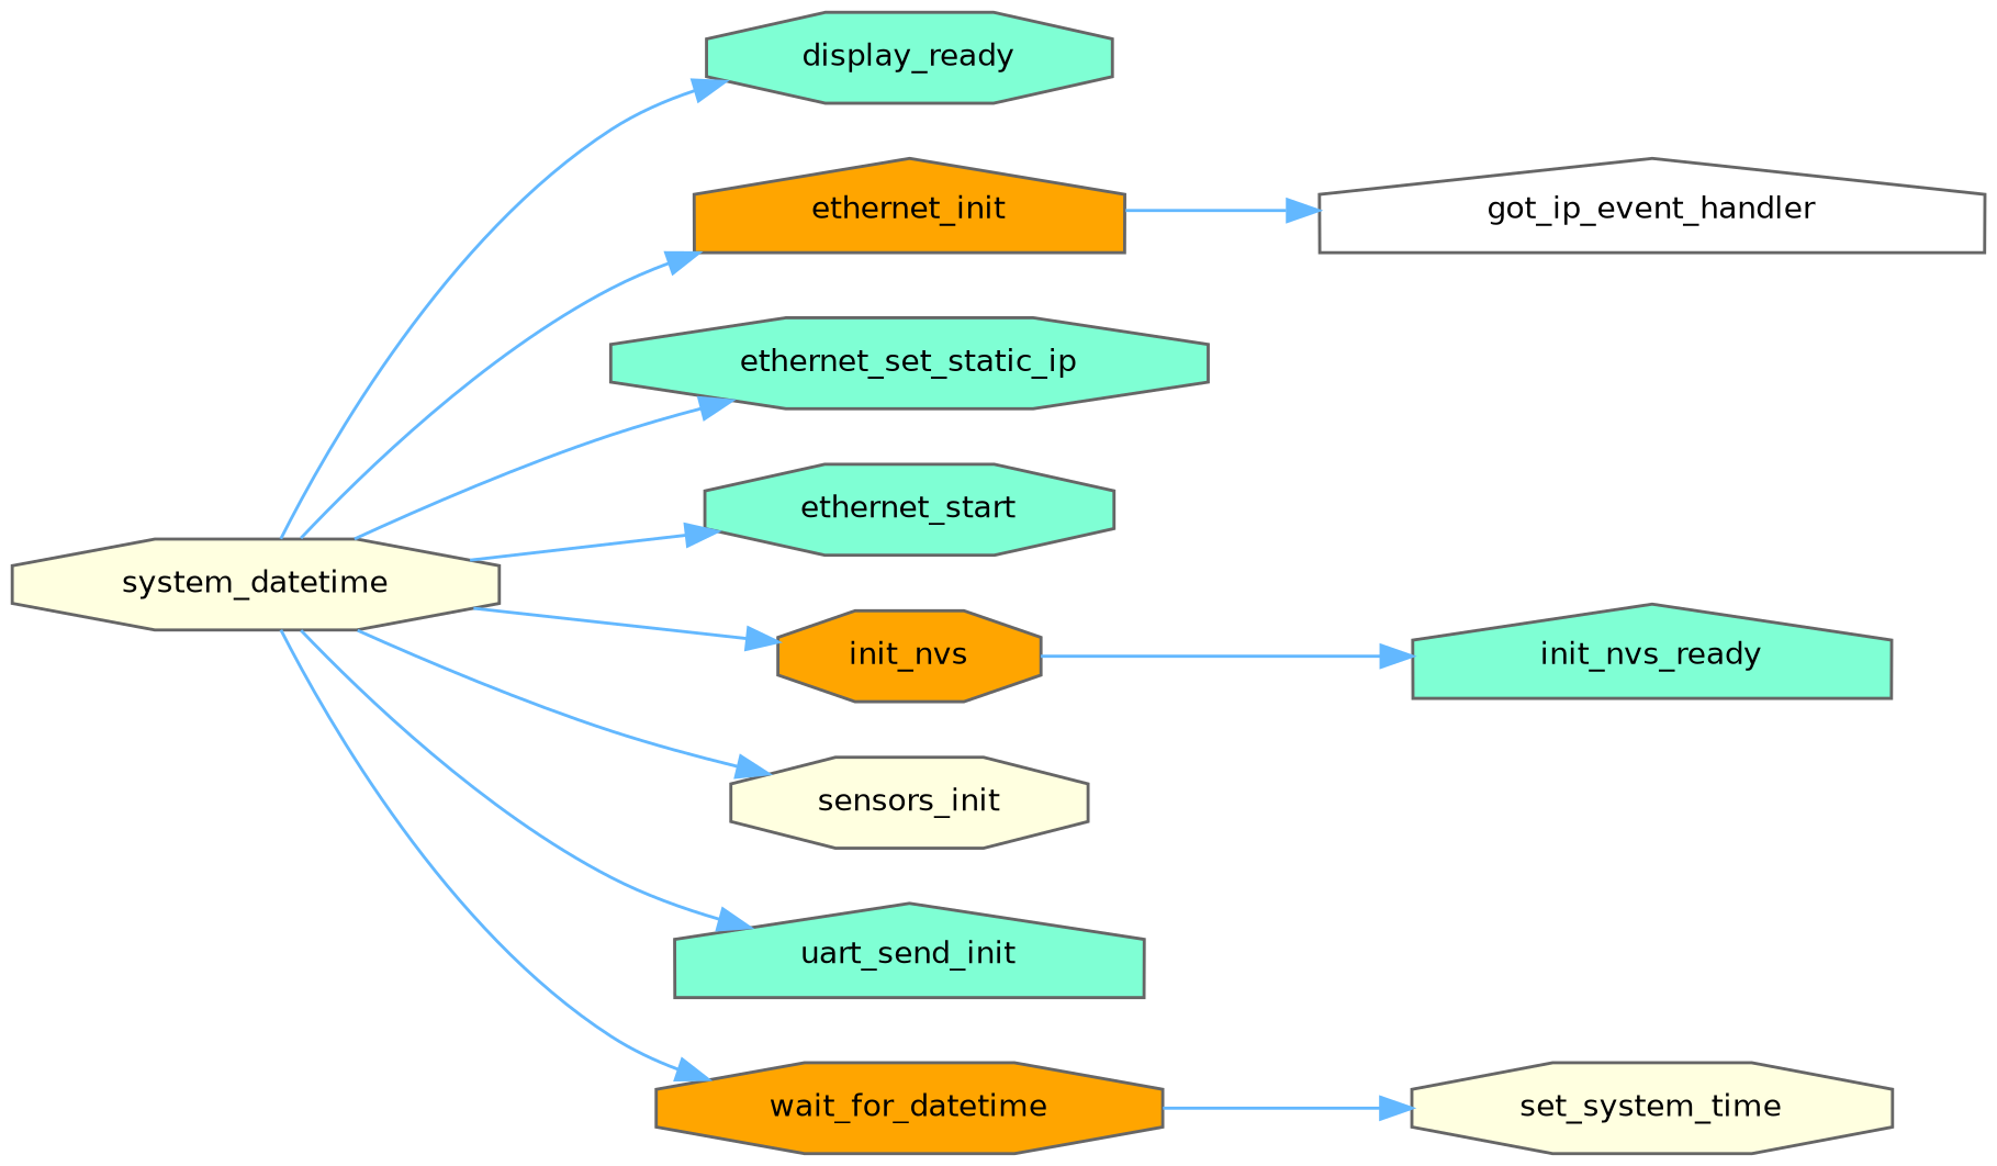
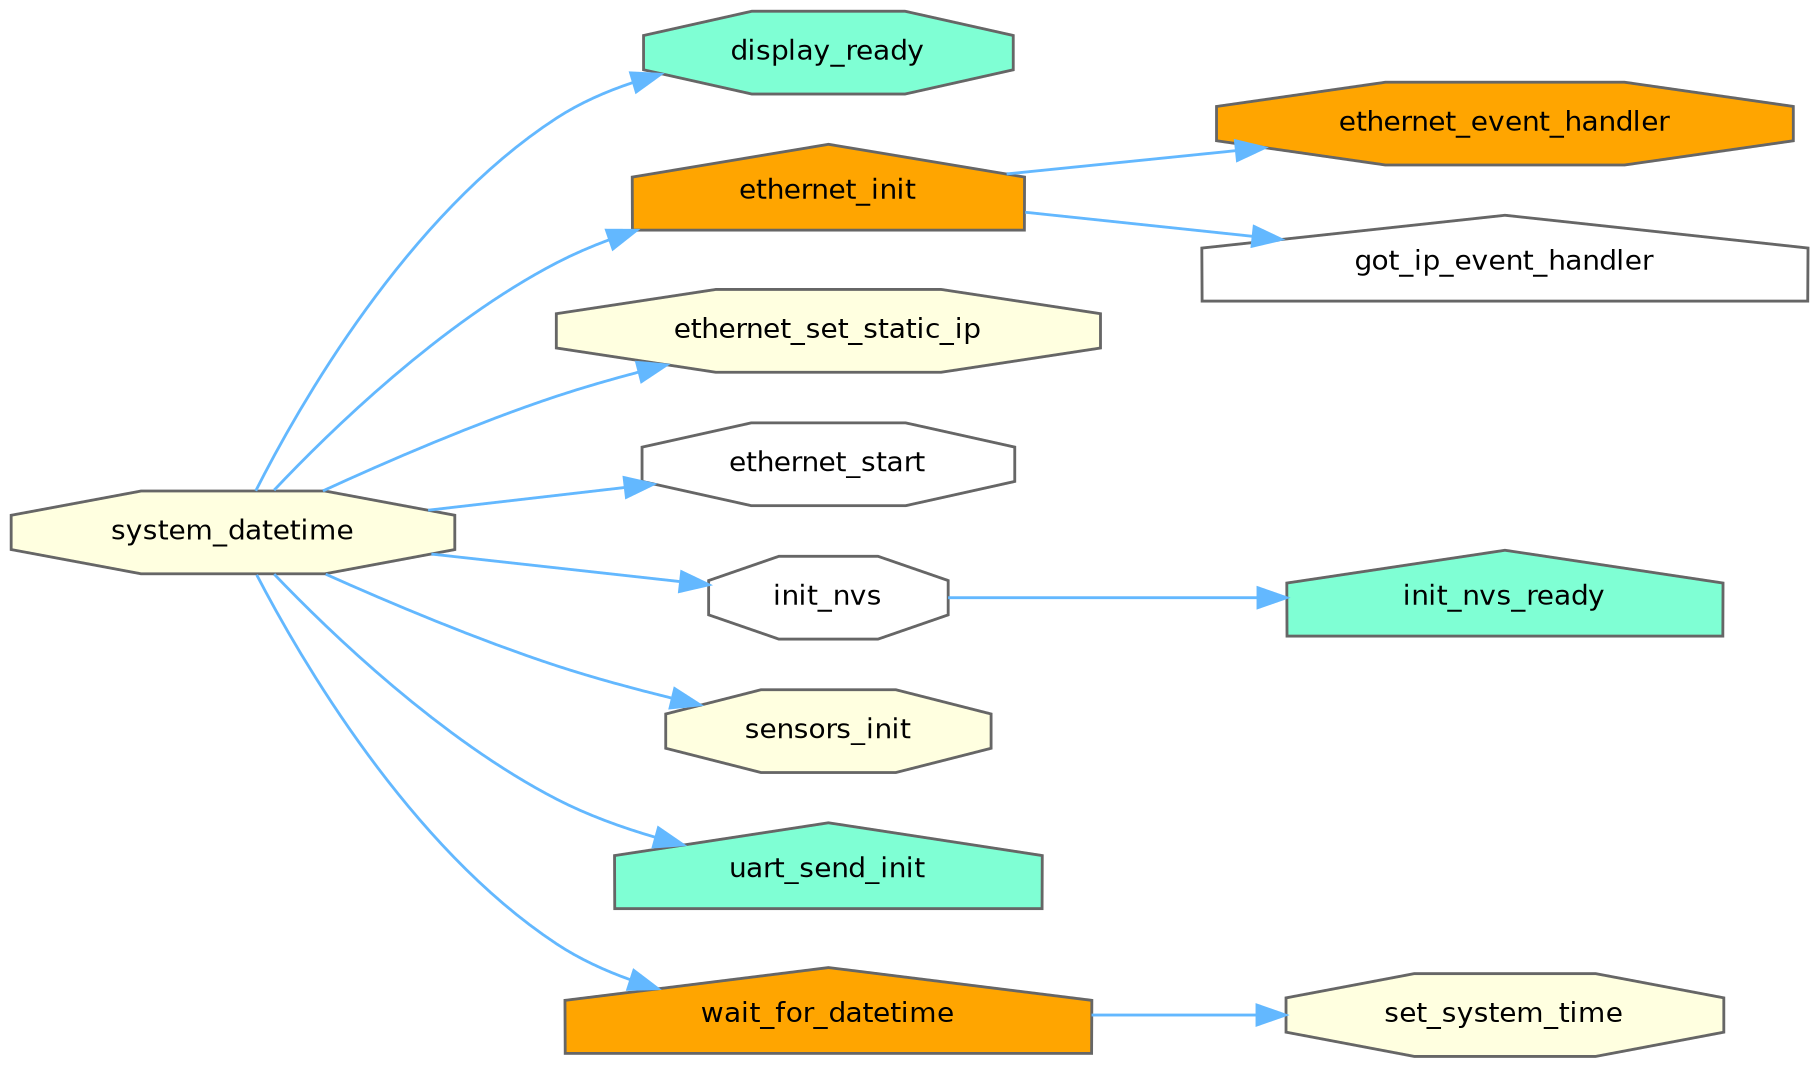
  digraph {
    rankdir=LR
    node [color=grey40 fillcolor=lightyellow fontname=Helvetica fontsize=10 shape=octagon style=filled]
    edge [color=steelblue1 fontname=Helvetica fontsize=10 labelfontname=Helvetica labelfontsize=10 style=solid]
    n1 [color=gray40 fontcolor=black height=0.2 label=system_datetime width=0.4]
    n2 [fillcolor=aquamarine height=0.2 label=display_ready width=0.4]
    n3 [fillcolor=orange height=0.2 label=ethernet_init shape=house width=0.4]
-   n4 [fillcolor=aquamarine height=0.2 label=ethernet_set_static_ip width=0.4]
-   n5 [fillcolor=aquamarine height=0.2 label=ethernet_start width=0.4]
-   n6 [fillcolor=orange height=0.2 label=init_nvs width=0.4]
+   n4 [height=0.2 label=ethernet_set_static_ip width=0.4]
+   n5 [fillcolor=white height=0.2 label=ethernet_start width=0.4]
+   n6 [fillcolor=white height=0.2 label=init_nvs width=0.4]
    n7 [height=0.2 label=sensors_init width=0.4]
    n8 [fillcolor=aquamarine height=0.2 label=uart_send_init shape=house width=0.4]
-   n9 [fillcolor=orange height=0.2 label=wait_for_datetime width=0.4]
+   n9 [fillcolor=orange height=0.2 label=wait_for_datetime shape=house width=0.4]
+   n10 [fillcolor=orange height=0.2 label=ethernet_event_handler width=0.4]
    n11 [fillcolor=white height=0.2 label=got_ip_event_handler shape=house width=0.4]
    n12 [fillcolor=aquamarine height=0.2 label=init_nvs_ready shape=house width=0.4]
    n13 [height=0.2 label=set_system_time width=0.4]
    n1 -> n2
    n1 -> n3
    n1 -> n4
    n1 -> n5
    n1 -> n6
    n1 -> n7
    n1 -> n8
    n1 -> n9
+   n3 -> n10
    n3 -> n11
    n6 -> n12
    n9 -> n13
  }
